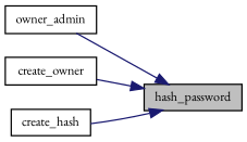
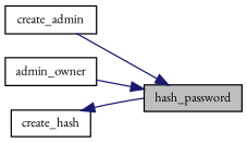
  digraph {
    fontname="EB Garamond"
    rankdir=RL
    node [color=black fillcolor=white fontname="EB Garamond" fontsize=10 shape=record style=filled]
    edge [color=midnightblue dir=back fontname="EB Garamond" fontsize=10 labelfontname=Helvetica labelfontsize=10 style=solid]
    n1 [fillcolor=grey75 fontcolor=black height=0.2 label=hash_password width=0.4]
-   n2 [height=0.2 label=owner_admin width=0.4]
-   n3 [height=0.2 label=create_owner width=0.4]
+   n2 [height=0.2 label=create_admin width=0.4]
+   n3 [height=0.2 label=admin_owner width=0.4]
    n4 [height=0.2 label=create_hash width=0.4]
    n1 -> n2
    n1 -> n3
-   n1 -> n4
+   n4 -> n1
  }
